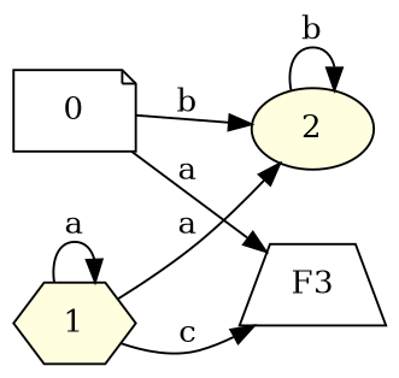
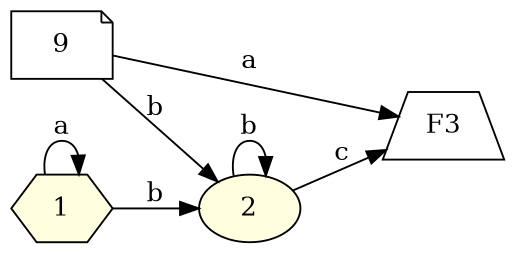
  digraph {
    rankdir=LR
    node [fillcolor=white style=filled]
-   n1 [label=0 shape=note]
+   n1 [label=9 shape=note]
    n2 [fillcolor=lightyellow label=2 shape=ellipse]
    n3 [label=F3 shape=trapezium]
    n4 [fillcolor=lightyellow label=1 shape=hexagon]
    n1 -> n2 [label=b]
    n1 -> n3 [label=a]
    n2 -> n2 [label=b]
-   n4 -> n3 [label=c]
-   n4 -> n2 [label=a]
+   n2 -> n3 [label=c]
+   n4 -> n2 [label=b]
    n4 -> n4 [label=a]
  }
